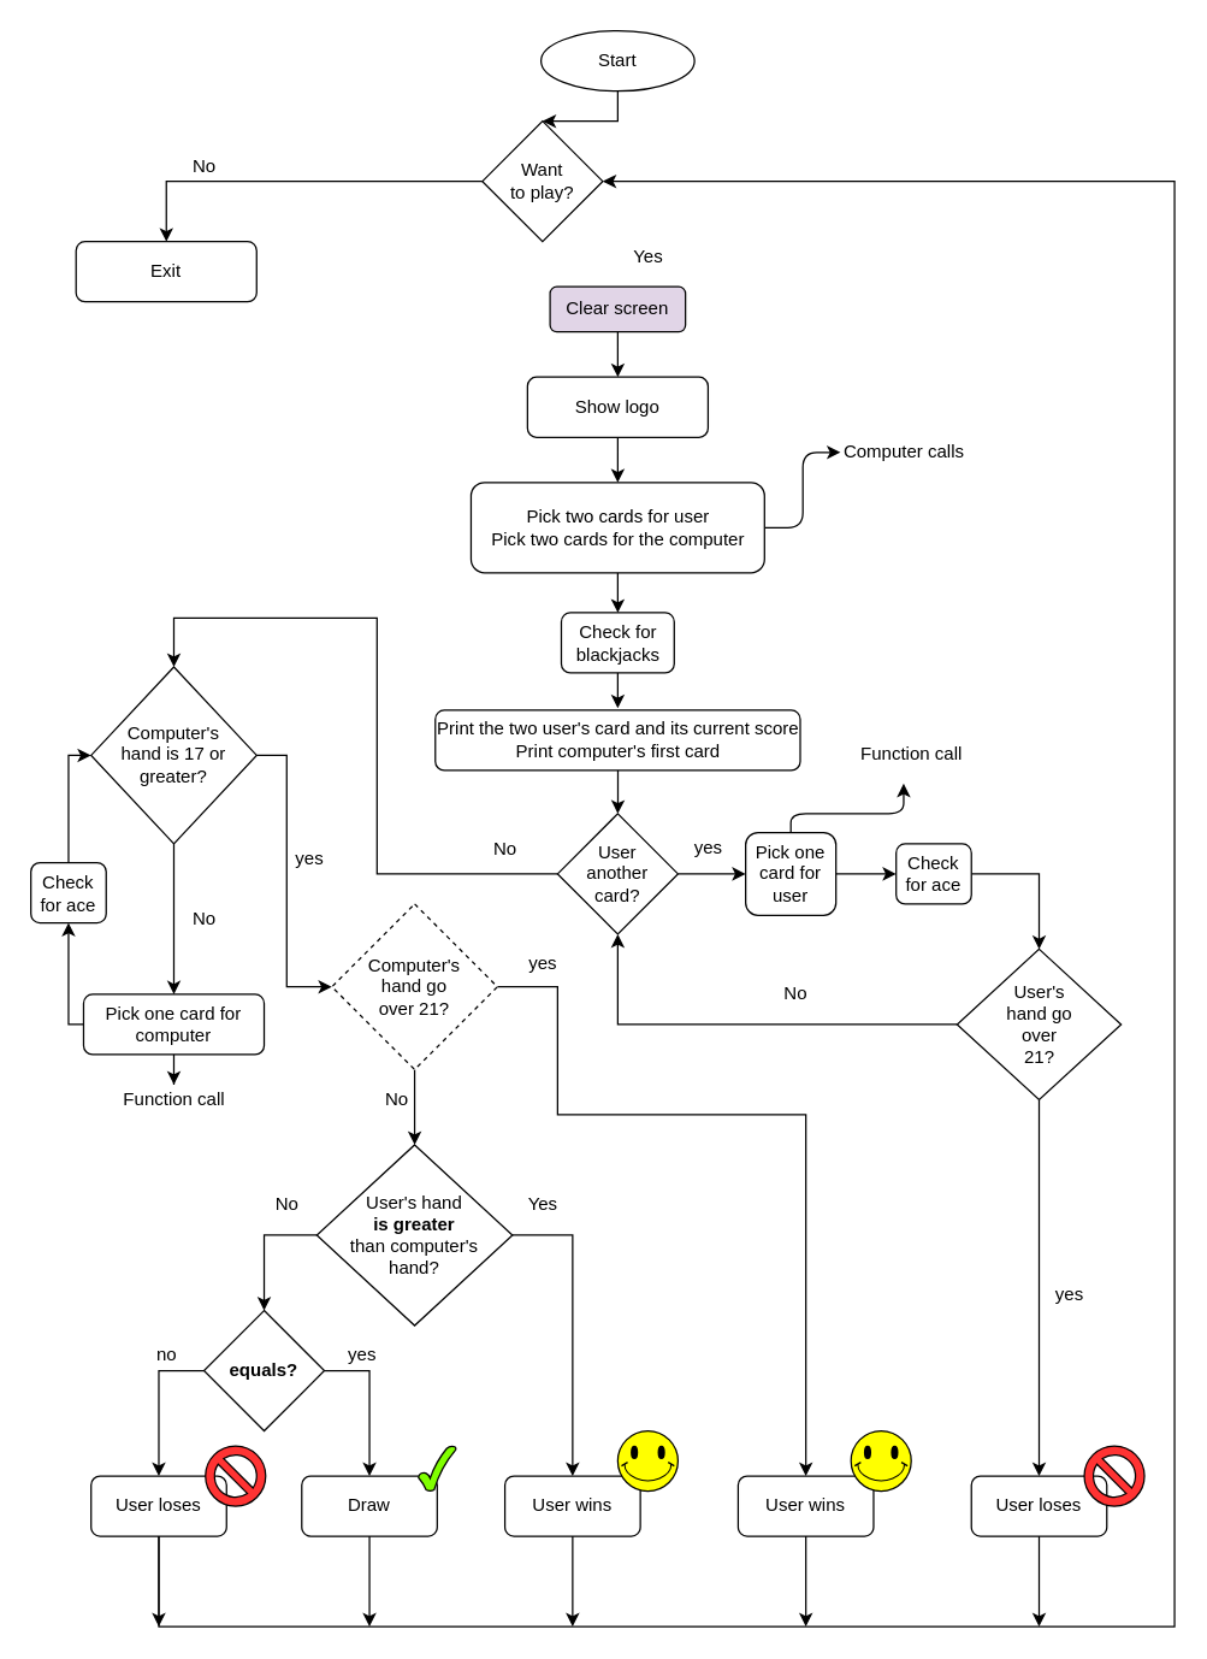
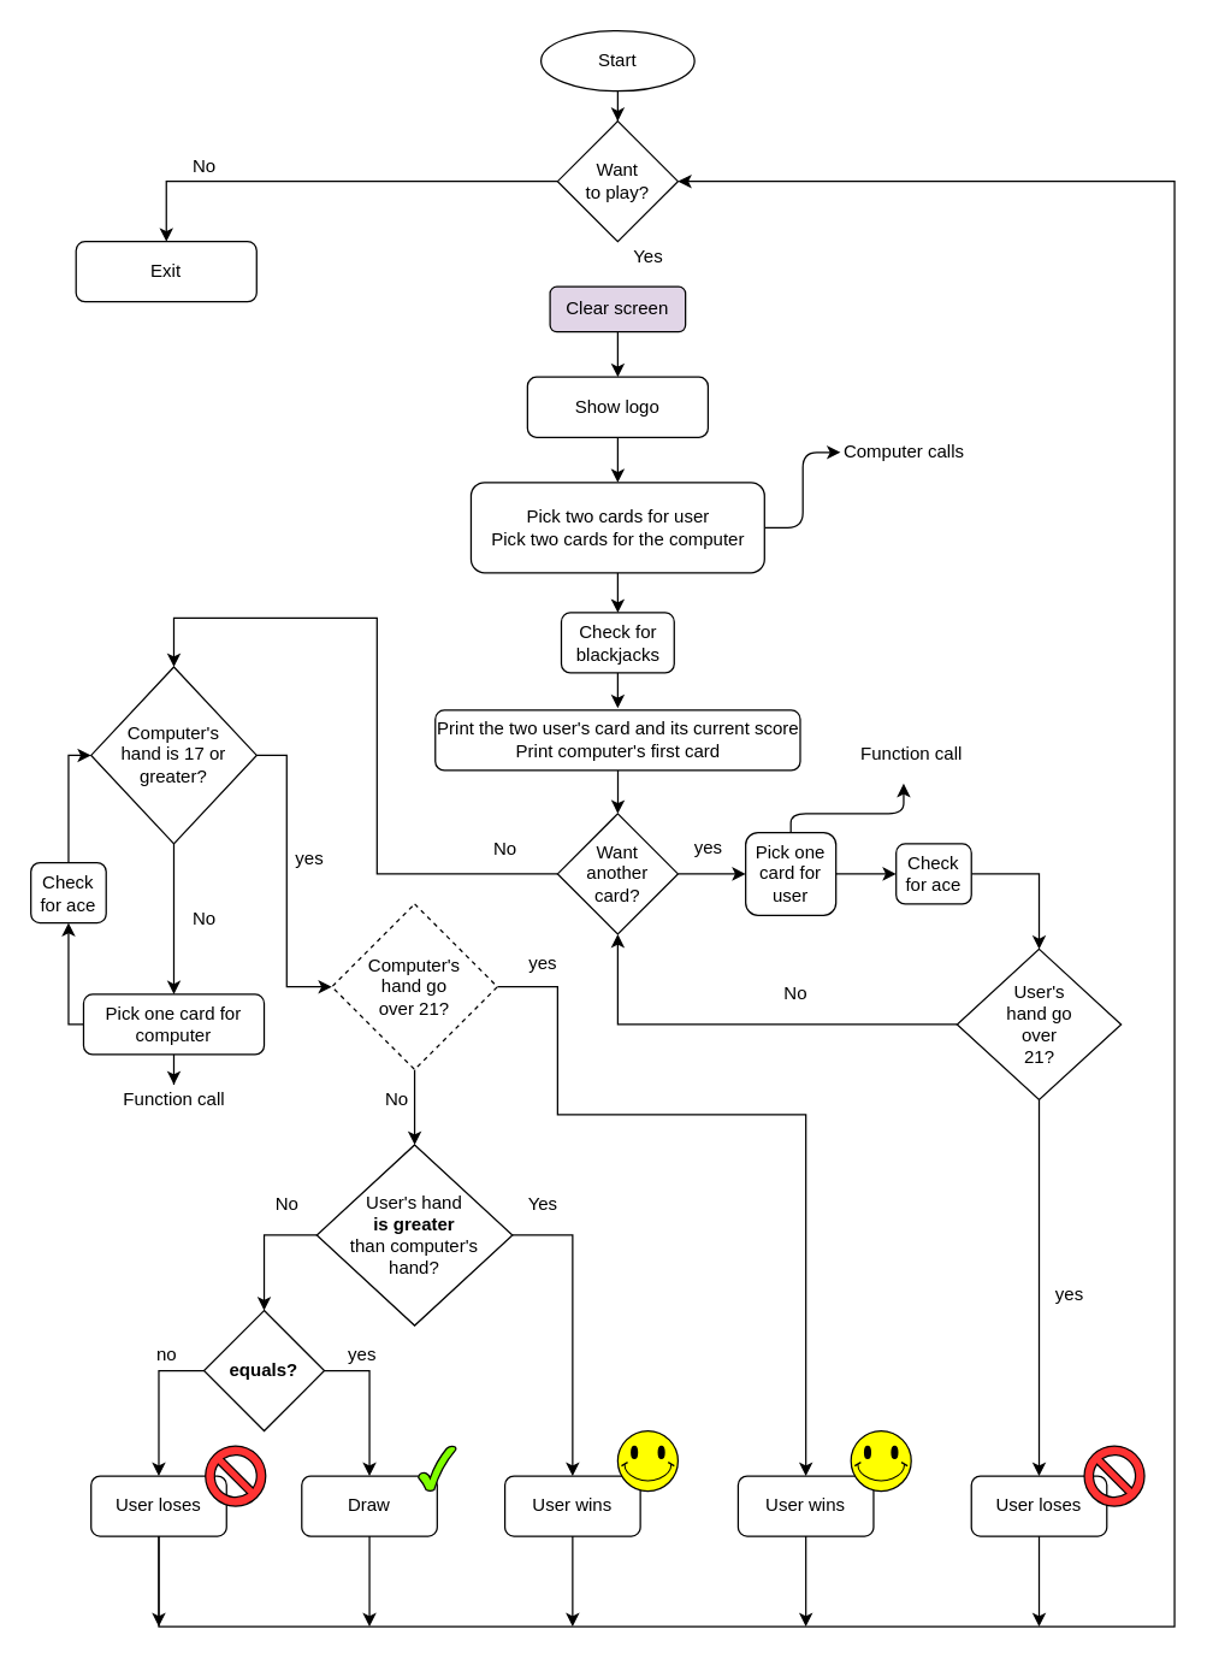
  <mxCell id="0" />
  <mxCell id="1" parent="0" />
  <mxCell id="2" style="edgeStyle=orthogonalEdgeStyle;rounded=0;orthogonalLoop=1;jettySize=auto;html=1;entryX=0.5;entryY=0;entryDx=0;entryDy=0;" edge="1" parent="1" source="3" target="10"><mxGeometry relative="1" as="geometry" /></mxCell>
  <mxCell id="3" value="Show logo" style="rounded=1;whiteSpace=wrap;html=1;" vertex="1" parent="1"><mxGeometry x="350" y="250" width="120" height="40" as="geometry" /></mxCell>
  <mxCell id="4" style="edgeStyle=orthogonalEdgeStyle;rounded=0;orthogonalLoop=1;jettySize=auto;html=1;entryX=0.5;entryY=0;entryDx=0;entryDy=0;" edge="1" parent="1" source="5" target="7"><mxGeometry relative="1" as="geometry" /></mxCell>
- <mxCell id="5" value="Want &lt;br&gt;to play?" style="rhombus;whiteSpace=wrap;html=1;" vertex="1" parent="1"><mxGeometry x="320" y="80" width="80" height="80" as="geometry" /></mxCell>
+ <mxCell id="5" value="Want &lt;br&gt;to play?" style="rhombus;whiteSpace=wrap;html=1;" vertex="1" parent="1"><mxGeometry x="370" y="80" width="80" height="80" as="geometry" /></mxCell>
  <mxCell id="6" value="Yes" style="text;html=1;align=center;verticalAlign=middle;resizable=0;points=[];autosize=1;" vertex="1" parent="1"><mxGeometry x="410" y="160" width="40" height="20" as="geometry" /></mxCell>
  <mxCell id="7" value="Exit" style="rounded=1;whiteSpace=wrap;html=1;" vertex="1" parent="1"><mxGeometry x="50" y="160" width="120" height="40" as="geometry" /></mxCell>
  <mxCell id="8" value="No" style="text;html=1;align=center;verticalAlign=middle;resizable=0;points=[];autosize=1;" vertex="1" parent="1"><mxGeometry x="120" y="100" width="30" height="20" as="geometry" /></mxCell>
  <mxCell id="9" value="" style="edgeStyle=orthogonalEdgeStyle;rounded=0;orthogonalLoop=1;jettySize=auto;html=1;" edge="1" parent="1" source="10" target="78"><mxGeometry relative="1" as="geometry" /></mxCell>
  <mxCell id="10" value="Pick two cards for user&lt;br&gt;Pick two cards for the computer" style="rounded=1;whiteSpace=wrap;html=1;" vertex="1" parent="1"><mxGeometry x="312.5" y="320" width="195" height="60" as="geometry" /></mxCell>
  <mxCell id="11" style="edgeStyle=orthogonalEdgeStyle;rounded=0;orthogonalLoop=1;jettySize=auto;html=1;entryX=0.5;entryY=0;entryDx=0;entryDy=0;" edge="1" parent="1" source="12" target="18"><mxGeometry relative="1" as="geometry" /></mxCell>
  <mxCell id="12" value="Print the two user's card and its current score&lt;br&gt;Print computer's first card" style="rounded=1;whiteSpace=wrap;html=1;" vertex="1" parent="1"><mxGeometry x="288.75" y="471.25" width="242.5" height="40" as="geometry" /></mxCell>
  <mxCell id="13" style="edgeStyle=orthogonalEdgeStyle;rounded=0;orthogonalLoop=1;jettySize=auto;html=1;entryX=0.5;entryY=0;entryDx=0;entryDy=0;exitX=1;exitY=0.5;exitDx=0;exitDy=0;" edge="1" parent="1" source="74" target="21"><mxGeometry relative="1" as="geometry"><mxPoint x="650" y="580" as="sourcePoint" /><Array as="points"><mxPoint x="690" y="580" /></Array></mxGeometry></mxCell>
  <mxCell id="14" style="edgeStyle=orthogonalEdgeStyle;rounded=0;orthogonalLoop=1;jettySize=auto;html=1;entryX=0;entryY=0.5;entryDx=0;entryDy=0;" edge="1" parent="1" source="15" target="74"><mxGeometry relative="1" as="geometry" /></mxCell>
  <mxCell id="15" value="Pick one card for user" style="rounded=1;whiteSpace=wrap;html=1;" vertex="1" parent="1"><mxGeometry x="495" y="552.5" width="60" height="55" as="geometry" /></mxCell>
  <mxCell id="16" style="edgeStyle=orthogonalEdgeStyle;rounded=0;orthogonalLoop=1;jettySize=auto;html=1;entryX=0;entryY=0.5;entryDx=0;entryDy=0;" edge="1" parent="1" source="18" target="15"><mxGeometry relative="1" as="geometry" /></mxCell>
  <mxCell id="17" style="edgeStyle=orthogonalEdgeStyle;rounded=0;orthogonalLoop=1;jettySize=auto;html=1;entryX=0.5;entryY=0;entryDx=0;entryDy=0;" edge="1" parent="1" source="18" target="56"><mxGeometry relative="1" as="geometry"><mxPoint x="156" y="520" as="targetPoint" /><Array as="points"><mxPoint x="250" y="580" /><mxPoint x="250" y="410" /><mxPoint x="115" y="410" /></Array></mxGeometry></mxCell>
- <mxCell id="18" value="User&lt;br&gt;another&lt;br&gt;card?" style="rhombus;whiteSpace=wrap;html=1;" vertex="1" parent="1"><mxGeometry x="370" y="540" width="80" height="80" as="geometry" /></mxCell>
+ <mxCell id="18" value="Want&lt;br&gt;another&lt;br&gt;card?" style="rhombus;whiteSpace=wrap;html=1;" vertex="1" parent="1"><mxGeometry x="370" y="540" width="80" height="80" as="geometry" /></mxCell>
  <mxCell id="19" style="edgeStyle=orthogonalEdgeStyle;rounded=0;orthogonalLoop=1;jettySize=auto;html=1;entryX=0.5;entryY=0;entryDx=0;entryDy=0;" edge="1" parent="1" source="21" target="27"><mxGeometry relative="1" as="geometry"><Array as="points"><mxPoint x="690" y="950" /><mxPoint x="690" y="950" /></Array></mxGeometry></mxCell>
  <mxCell id="20" style="edgeStyle=orthogonalEdgeStyle;rounded=0;orthogonalLoop=1;jettySize=auto;html=1;entryX=0.5;entryY=1;entryDx=0;entryDy=0;" edge="1" parent="1" source="21" target="18"><mxGeometry relative="1" as="geometry" /></mxCell>
  <mxCell id="21" value="User's&lt;br&gt;hand go&lt;br&gt;over&lt;br&gt;21?" style="rhombus;whiteSpace=wrap;html=1;" vertex="1" parent="1"><mxGeometry x="635.5" y="630" width="109" height="100" as="geometry" /></mxCell>
  <mxCell id="22" value="No" style="text;html=1;align=center;verticalAlign=middle;resizable=0;points=[];autosize=1;" vertex="1" parent="1"><mxGeometry x="320" y="554" width="30" height="20" as="geometry" /></mxCell>
  <mxCell id="23" style="edgeStyle=orthogonalEdgeStyle;rounded=0;orthogonalLoop=1;jettySize=auto;html=1;entryX=0.5;entryY=0;entryDx=0;entryDy=0;" edge="1" parent="1" source="24" target="5"><mxGeometry relative="1" as="geometry" /></mxCell>
  <mxCell id="24" value="Start" style="ellipse;whiteSpace=wrap;html=1;" vertex="1" parent="1"><mxGeometry x="359" y="20" width="102" height="40" as="geometry" /></mxCell>
  <mxCell id="25" value="yes&lt;br&gt;" style="text;html=1;align=center;verticalAlign=middle;resizable=0;points=[];autosize=1;" vertex="1" parent="1"><mxGeometry x="455" y="552.5" width="30" height="20" as="geometry" /></mxCell>
  <mxCell id="26" style="edgeStyle=orthogonalEdgeStyle;rounded=0;orthogonalLoop=1;jettySize=auto;html=1;" edge="1" parent="1" source="27"><mxGeometry relative="1" as="geometry"><mxPoint x="690" y="1080" as="targetPoint" /></mxGeometry></mxCell>
  <mxCell id="27" value="User loses" style="rounded=1;whiteSpace=wrap;html=1;" vertex="1" parent="1"><mxGeometry x="645" y="980" width="90" height="40" as="geometry" /></mxCell>
  <mxCell id="28" value="yes" style="text;html=1;align=center;verticalAlign=middle;resizable=0;points=[];autosize=1;" vertex="1" parent="1"><mxGeometry x="694.5" y="850" width="30" height="20" as="geometry" /></mxCell>
  <mxCell id="29" value="No" style="text;html=1;align=center;verticalAlign=middle;resizable=0;points=[];autosize=1;" vertex="1" parent="1"><mxGeometry x="512.5" y="650" width="30" height="20" as="geometry" /></mxCell>
  <mxCell id="30" style="edgeStyle=orthogonalEdgeStyle;rounded=0;orthogonalLoop=1;jettySize=auto;html=1;entryX=0.5;entryY=0;entryDx=0;entryDy=0;" edge="1" parent="1" source="32" target="34"><mxGeometry relative="1" as="geometry"><Array as="points"><mxPoint x="370" y="655" /><mxPoint x="370" y="740" /><mxPoint x="535" y="740" /></Array></mxGeometry></mxCell>
  <mxCell id="31" style="edgeStyle=orthogonalEdgeStyle;rounded=0;orthogonalLoop=1;jettySize=auto;html=1;entryX=0.5;entryY=0;entryDx=0;entryDy=0;" edge="1" parent="1" source="32" target="38"><mxGeometry relative="1" as="geometry" /></mxCell>
  <mxCell id="32" value="Computer's&lt;br&gt;hand go&lt;br&gt;over 21?" style="rhombus;whiteSpace=wrap;html=1;dashed=1;" vertex="1" parent="1"><mxGeometry x="220" y="600" width="110" height="110" as="geometry" /></mxCell>
  <mxCell id="33" style="edgeStyle=orthogonalEdgeStyle;rounded=0;orthogonalLoop=1;jettySize=auto;html=1;" edge="1" parent="1" source="34"><mxGeometry relative="1" as="geometry"><mxPoint x="535" y="1080" as="targetPoint" /></mxGeometry></mxCell>
  <mxCell id="34" value="User wins" style="rounded=1;whiteSpace=wrap;html=1;" vertex="1" parent="1"><mxGeometry x="490" y="980" width="90" height="40" as="geometry" /></mxCell>
  <mxCell id="35" value="yes" style="text;html=1;align=center;verticalAlign=middle;resizable=0;points=[];autosize=1;" vertex="1" parent="1"><mxGeometry x="345" y="630" width="30" height="20" as="geometry" /></mxCell>
  <mxCell id="36" style="edgeStyle=orthogonalEdgeStyle;rounded=0;orthogonalLoop=1;jettySize=auto;html=1;entryX=0.5;entryY=0;entryDx=0;entryDy=0;" edge="1" parent="1" source="38" target="41"><mxGeometry relative="1" as="geometry"><mxPoint x="290" y="890" as="targetPoint" /><Array as="points"><mxPoint x="380" y="820" /></Array></mxGeometry></mxCell>
  <mxCell id="37" style="edgeStyle=orthogonalEdgeStyle;rounded=0;orthogonalLoop=1;jettySize=auto;html=1;entryX=0.5;entryY=0;entryDx=0;entryDy=0;" edge="1" parent="1" source="38" target="70"><mxGeometry relative="1" as="geometry"><Array as="points"><mxPoint x="175" y="820" /></Array></mxGeometry></mxCell>
  <mxCell id="38" value="User's hand&lt;br&gt;&lt;b&gt;is greater&lt;br&gt;&lt;/b&gt;than computer's &lt;br&gt;hand?" style="rhombus;whiteSpace=wrap;html=1;" vertex="1" parent="1"><mxGeometry x="210" y="760" width="130" height="120" as="geometry" /></mxCell>
  <mxCell id="39" value="No" style="text;html=1;align=center;verticalAlign=middle;resizable=0;points=[];autosize=1;" vertex="1" parent="1"><mxGeometry x="247.5" y="720" width="30" height="20" as="geometry" /></mxCell>
  <mxCell id="40" style="edgeStyle=orthogonalEdgeStyle;rounded=0;orthogonalLoop=1;jettySize=auto;html=1;" edge="1" parent="1" source="41"><mxGeometry relative="1" as="geometry"><mxPoint x="380" y="1080" as="targetPoint" /></mxGeometry></mxCell>
  <mxCell id="41" value="User wins" style="rounded=1;whiteSpace=wrap;html=1;" vertex="1" parent="1"><mxGeometry x="335" y="980" width="90" height="40" as="geometry" /></mxCell>
  <mxCell id="42" value="Yes" style="text;html=1;align=center;verticalAlign=middle;resizable=0;points=[];autosize=1;" vertex="1" parent="1"><mxGeometry x="340" y="790" width="40" height="20" as="geometry" /></mxCell>
  <mxCell id="43" style="edgeStyle=orthogonalEdgeStyle;rounded=0;orthogonalLoop=1;jettySize=auto;html=1;entryX=1;entryY=0.5;entryDx=0;entryDy=0;" edge="1" parent="1" source="45" target="5"><mxGeometry relative="1" as="geometry"><mxPoint x="290" y="220" as="targetPoint" /><Array as="points"><mxPoint x="105" y="1080" /><mxPoint x="780" y="1080" /><mxPoint x="780" y="120" /></Array></mxGeometry></mxCell>
  <mxCell id="44" style="edgeStyle=orthogonalEdgeStyle;rounded=0;orthogonalLoop=1;jettySize=auto;html=1;" edge="1" parent="1" source="45"><mxGeometry relative="1" as="geometry"><mxPoint x="105" y="1080" as="targetPoint" /></mxGeometry></mxCell>
  <mxCell id="45" value="User loses" style="rounded=1;whiteSpace=wrap;html=1;" vertex="1" parent="1"><mxGeometry x="60" y="980" width="90" height="40" as="geometry" /></mxCell>
  <mxCell id="46" value="No" style="text;html=1;align=center;verticalAlign=middle;resizable=0;points=[];autosize=1;" vertex="1" parent="1"><mxGeometry x="175" y="790" width="30" height="20" as="geometry" /></mxCell>
  <mxCell id="47" value="" style="verticalLabelPosition=bottom;verticalAlign=top;html=1;shape=mxgraph.basic.smiley;fillColor=#FFFF00;" vertex="1" parent="1"><mxGeometry x="410" y="950" width="40" height="40" as="geometry" /></mxCell>
  <mxCell id="48" value="" style="verticalLabelPosition=bottom;verticalAlign=top;html=1;shape=mxgraph.basic.smiley;fillColor=#FFFF00;" vertex="1" parent="1"><mxGeometry x="565" y="950" width="40" height="40" as="geometry" /></mxCell>
  <mxCell id="49" value="" style="verticalLabelPosition=bottom;verticalAlign=top;html=1;shape=mxgraph.basic.no_symbol;fillColor=#FF3333;" vertex="1" parent="1"><mxGeometry x="720" y="960" width="40" height="40" as="geometry" /></mxCell>
  <mxCell id="50" value="" style="verticalLabelPosition=bottom;verticalAlign=top;html=1;shape=mxgraph.basic.no_symbol;fillColor=#FF3333;" vertex="1" parent="1"><mxGeometry x="136" y="960" width="40" height="40" as="geometry" /></mxCell>
  <mxCell id="51" style="edgeStyle=orthogonalEdgeStyle;rounded=0;orthogonalLoop=1;jettySize=auto;html=1;" edge="1" parent="1" source="53" target="65"><mxGeometry relative="1" as="geometry" /></mxCell>
  <mxCell id="52" style="edgeStyle=orthogonalEdgeStyle;rounded=0;orthogonalLoop=1;jettySize=auto;html=1;" edge="1" parent="1" source="53" target="76"><mxGeometry relative="1" as="geometry"><Array as="points"><mxPoint x="45" y="680" /></Array></mxGeometry></mxCell>
  <mxCell id="53" value="Pick one card for computer" style="rounded=1;whiteSpace=wrap;html=1;fillColor=#FFFFFF;" vertex="1" parent="1"><mxGeometry x="55" y="660" width="120" height="40" as="geometry" /></mxCell>
  <mxCell id="54" style="edgeStyle=orthogonalEdgeStyle;rounded=0;orthogonalLoop=1;jettySize=auto;html=1;entryX=0.5;entryY=0;entryDx=0;entryDy=0;" edge="1" parent="1" source="56" target="53"><mxGeometry relative="1" as="geometry" /></mxCell>
  <mxCell id="55" style="edgeStyle=orthogonalEdgeStyle;rounded=0;orthogonalLoop=1;jettySize=auto;html=1;entryX=0;entryY=0.5;entryDx=0;entryDy=0;" edge="1" parent="1" source="56" target="32"><mxGeometry relative="1" as="geometry"><Array as="points"><mxPoint x="190" y="501" /><mxPoint x="190" y="655" /></Array></mxGeometry></mxCell>
  <mxCell id="56" value="Computer's&lt;br&gt;hand is 17 or greater?" style="rhombus;whiteSpace=wrap;html=1;fillColor=#FFFFFF;" vertex="1" parent="1"><mxGeometry x="60" y="442.5" width="110" height="117.5" as="geometry" /></mxCell>
  <mxCell id="57" value="No" style="text;html=1;align=center;verticalAlign=middle;resizable=0;points=[];autosize=1;" vertex="1" parent="1"><mxGeometry x="120" y="600" width="30" height="20" as="geometry" /></mxCell>
  <mxCell id="58" value="yes" style="text;html=1;align=center;verticalAlign=middle;resizable=0;points=[];autosize=1;" vertex="1" parent="1"><mxGeometry x="190" y="560" width="30" height="20" as="geometry" /></mxCell>
  <mxCell id="59" style="edgeStyle=orthogonalEdgeStyle;rounded=0;orthogonalLoop=1;jettySize=auto;html=1;entryX=0.5;entryY=0;entryDx=0;entryDy=0;" edge="1" parent="1" source="60" target="3"><mxGeometry relative="1" as="geometry" /></mxCell>
  <mxCell id="60" value="Clear screen" style="rounded=1;whiteSpace=wrap;html=1;fillColor=#e1d5e7;" vertex="1" parent="1"><mxGeometry x="365" y="190" width="90" height="30" as="geometry" /></mxCell>
  <mxCell id="61" value="Computer calls" style="text;html=1;align=center;verticalAlign=middle;resizable=0;points=[];autosize=1;" vertex="1" parent="1"><mxGeometry x="555" y="290" width="90" height="20" as="geometry" /></mxCell>
  <mxCell id="62" value="Function call" style="text;html=1;align=center;verticalAlign=middle;resizable=0;points=[];autosize=1;" vertex="1" parent="1"><mxGeometry x="565" y="491.25" width="80" height="20" as="geometry" /></mxCell>
  <mxCell id="63" value="" style="edgeStyle=elbowEdgeStyle;elbow=vertical;endArrow=classic;html=1;exitX=0.5;exitY=0;exitDx=0;exitDy=0;" edge="1" parent="1" source="15"><mxGeometry width="50" height="50" relative="1" as="geometry"><mxPoint x="520" y="554" as="sourcePoint" /><mxPoint x="600" y="520" as="targetPoint" /><Array as="points"><mxPoint x="560" y="540" /></Array></mxGeometry></mxCell>
  <mxCell id="64" value="" style="edgeStyle=elbowEdgeStyle;elbow=horizontal;endArrow=classic;html=1;" edge="1" parent="1"><mxGeometry width="50" height="50" relative="1" as="geometry"><mxPoint x="508" y="350" as="sourcePoint" /><mxPoint x="558" y="300" as="targetPoint" /></mxGeometry></mxCell>
  <mxCell id="65" value="Function call" style="text;html=1;align=center;verticalAlign=middle;resizable=0;points=[];autosize=1;" vertex="1" parent="1"><mxGeometry x="75" y="720" width="80" height="20" as="geometry" /></mxCell>
  <mxCell id="66" style="edgeStyle=orthogonalEdgeStyle;rounded=0;orthogonalLoop=1;jettySize=auto;html=1;" edge="1" parent="1" source="67"><mxGeometry relative="1" as="geometry"><mxPoint x="245" y="1080" as="targetPoint" /></mxGeometry></mxCell>
  <mxCell id="67" value="Draw" style="rounded=1;whiteSpace=wrap;html=1;" vertex="1" parent="1"><mxGeometry x="200" y="980" width="90" height="40" as="geometry" /></mxCell>
  <mxCell id="68" style="edgeStyle=orthogonalEdgeStyle;rounded=0;orthogonalLoop=1;jettySize=auto;html=1;entryX=0.5;entryY=0;entryDx=0;entryDy=0;" edge="1" parent="1" source="70" target="67"><mxGeometry relative="1" as="geometry"><Array as="points"><mxPoint x="245" y="910" /></Array></mxGeometry></mxCell>
  <mxCell id="69" style="edgeStyle=orthogonalEdgeStyle;rounded=0;orthogonalLoop=1;jettySize=auto;html=1;entryX=0.5;entryY=0;entryDx=0;entryDy=0;" edge="1" parent="1" source="70" target="45"><mxGeometry relative="1" as="geometry"><Array as="points"><mxPoint x="105" y="910" /></Array></mxGeometry></mxCell>
  <mxCell id="70" value="&lt;b&gt;equals?&lt;/b&gt;" style="rhombus;whiteSpace=wrap;html=1;fillColor=#FFFFFF;" vertex="1" parent="1"><mxGeometry x="135" y="870" width="80" height="80" as="geometry" /></mxCell>
  <mxCell id="71" value="yes" style="text;html=1;align=center;verticalAlign=middle;resizable=0;points=[];autosize=1;" vertex="1" parent="1"><mxGeometry x="225" y="890" width="30" height="20" as="geometry" /></mxCell>
  <mxCell id="72" value="no" style="text;html=1;align=center;verticalAlign=middle;resizable=0;points=[];autosize=1;" vertex="1" parent="1"><mxGeometry x="95" y="890" width="30" height="20" as="geometry" /></mxCell>
  <mxCell id="73" value="" style="verticalLabelPosition=bottom;verticalAlign=top;html=1;shape=mxgraph.basic.tick;fillColor=#80FF00;" vertex="1" parent="1"><mxGeometry x="277.5" y="960" width="25" height="30" as="geometry" /></mxCell>
  <mxCell id="74" value="Check&lt;br&gt;for ace" style="rounded=1;whiteSpace=wrap;html=1;fillColor=#FFFFFF;" vertex="1" parent="1"><mxGeometry x="595" y="560" width="50" height="40" as="geometry" /></mxCell>
  <mxCell id="75" style="edgeStyle=orthogonalEdgeStyle;rounded=0;orthogonalLoop=1;jettySize=auto;html=1;entryX=0;entryY=0.5;entryDx=0;entryDy=0;" edge="1" parent="1" source="76" target="56"><mxGeometry relative="1" as="geometry"><Array as="points"><mxPoint x="45" y="501" /></Array></mxGeometry></mxCell>
  <mxCell id="76" value="Check&lt;br&gt;for ace" style="rounded=1;whiteSpace=wrap;html=1;fillColor=#FFFFFF;" vertex="1" parent="1"><mxGeometry x="20" y="572.5" width="50" height="40" as="geometry" /></mxCell>
  <mxCell id="77" value="" style="edgeStyle=orthogonalEdgeStyle;rounded=0;orthogonalLoop=1;jettySize=auto;html=1;" edge="1" parent="1" source="78"><mxGeometry relative="1" as="geometry"><mxPoint x="410" y="470" as="targetPoint" /></mxGeometry></mxCell>
  <mxCell id="78" value="Check for &lt;br&gt;blackjacks" style="rounded=1;whiteSpace=wrap;html=1;fillColor=#FFFFFF;" vertex="1" parent="1"><mxGeometry x="372.5" y="406.5" width="75" height="40" as="geometry" /></mxCell>
